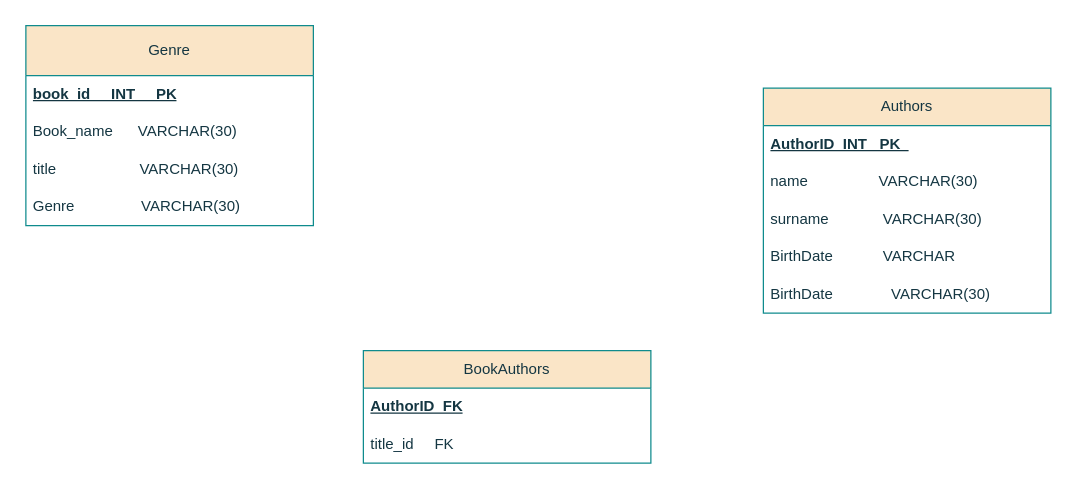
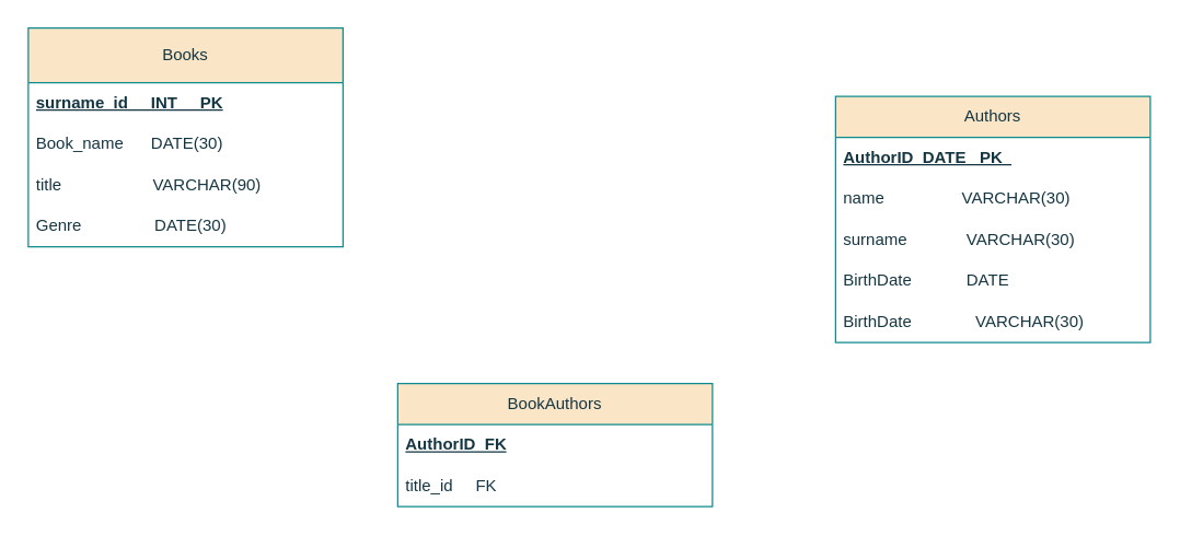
  <mxCell id="0" />
  <mxCell id="1" parent="0" />
- <mxCell id="2" value="Genre" style="swimlane;fontStyle=0;childLayout=stackLayout;horizontal=1;startSize=40;horizontalStack=0;resizeParent=1;resizeParentMax=0;resizeLast=0;collapsible=1;marginBottom=0;whiteSpace=wrap;html=1;labelBackgroundColor=none;fillColor=#FAE5C7;strokeColor=#0F8B8D;fontColor=#143642;" parent="1" vertex="1"><mxGeometry x="20" y="20" width="230" height="160" as="geometry"><mxRectangle x="140" y="100" width="60" height="30" as="alternateBounds" /></mxGeometry></mxCell>
- <mxCell id="3" value="&lt;b&gt;&lt;u&gt;book_id&amp;nbsp; &amp;nbsp; &amp;nbsp;INT&amp;nbsp; &amp;nbsp; &amp;nbsp;PK&lt;/u&gt;&lt;/b&gt;" style="text;strokeColor=none;fillColor=none;align=left;verticalAlign=middle;spacingLeft=4;spacingRight=4;overflow=hidden;points=[[0,0.5],[1,0.5]];portConstraint=eastwest;rotatable=0;whiteSpace=wrap;html=1;labelBackgroundColor=none;fontColor=#143642;" parent="2" vertex="1"><mxGeometry y="40" width="230" height="30" as="geometry" /></mxCell>
- <mxCell id="4" value="Book_name&amp;nbsp; &amp;nbsp; &amp;nbsp; VARCHAR(30)" style="text;strokeColor=none;fillColor=none;align=left;verticalAlign=middle;spacingLeft=4;spacingRight=4;overflow=hidden;points=[[0,0.5],[1,0.5]];portConstraint=eastwest;rotatable=0;whiteSpace=wrap;html=1;labelBackgroundColor=none;fontColor=#143642;shadow=1;" parent="2" vertex="1"><mxGeometry y="70" width="230" height="30" as="geometry" /></mxCell>
- <mxCell id="5" value="title&amp;nbsp; &amp;nbsp; &amp;nbsp; &amp;nbsp; &amp;nbsp; &amp;nbsp; &amp;nbsp; &amp;nbsp; &amp;nbsp; &amp;nbsp; VARCHAR(30)" style="text;strokeColor=none;fillColor=none;align=left;verticalAlign=middle;spacingLeft=4;spacingRight=4;overflow=hidden;points=[[0,0.5],[1,0.5]];portConstraint=eastwest;rotatable=0;whiteSpace=wrap;html=1;labelBackgroundColor=none;fontColor=#143642;shadow=1;" parent="2" vertex="1"><mxGeometry y="100" width="230" height="30" as="geometry" /></mxCell>
- <mxCell id="6" value="Genre&amp;nbsp; &amp;nbsp; &amp;nbsp; &amp;nbsp; &amp;nbsp; &amp;nbsp; &amp;nbsp; &amp;nbsp; VARCHAR(30)" style="text;strokeColor=none;fillColor=none;align=left;verticalAlign=middle;spacingLeft=4;spacingRight=4;overflow=hidden;points=[[0,0.5],[1,0.5]];portConstraint=eastwest;rotatable=0;whiteSpace=wrap;html=1;labelBackgroundColor=none;fontColor=#143642;" parent="2" vertex="1"><mxGeometry y="130" width="230" height="30" as="geometry" /></mxCell>
+ <mxCell id="2" value="Books" style="swimlane;fontStyle=0;childLayout=stackLayout;horizontal=1;startSize=40;horizontalStack=0;resizeParent=1;resizeParentMax=0;resizeLast=0;collapsible=1;marginBottom=0;whiteSpace=wrap;html=1;labelBackgroundColor=none;fillColor=#FAE5C7;strokeColor=#0F8B8D;fontColor=#143642;" parent="1" vertex="1"><mxGeometry x="20" y="20" width="230" height="160" as="geometry"><mxRectangle x="140" y="100" width="60" height="30" as="alternateBounds" /></mxGeometry></mxCell>
+ <mxCell id="3" value="&lt;b&gt;&lt;u&gt;surname_id&amp;nbsp; &amp;nbsp; &amp;nbsp;INT&amp;nbsp; &amp;nbsp; &amp;nbsp;PK&lt;/u&gt;&lt;/b&gt;" style="text;strokeColor=none;fillColor=none;align=left;verticalAlign=middle;spacingLeft=4;spacingRight=4;overflow=hidden;points=[[0,0.5],[1,0.5]];portConstraint=eastwest;rotatable=0;whiteSpace=wrap;html=1;labelBackgroundColor=none;fontColor=#143642;" parent="2" vertex="1"><mxGeometry y="40" width="230" height="30" as="geometry" /></mxCell>
+ <mxCell id="4" value="Book_name&amp;nbsp; &amp;nbsp; &amp;nbsp; DATE(30)" style="text;strokeColor=none;fillColor=none;align=left;verticalAlign=middle;spacingLeft=4;spacingRight=4;overflow=hidden;points=[[0,0.5],[1,0.5]];portConstraint=eastwest;rotatable=0;whiteSpace=wrap;html=1;labelBackgroundColor=none;fontColor=#143642;shadow=1;" parent="2" vertex="1"><mxGeometry y="70" width="230" height="30" as="geometry" /></mxCell>
+ <mxCell id="5" value="title&amp;nbsp; &amp;nbsp; &amp;nbsp; &amp;nbsp; &amp;nbsp; &amp;nbsp; &amp;nbsp; &amp;nbsp; &amp;nbsp; &amp;nbsp; VARCHAR(90)" style="text;strokeColor=none;fillColor=none;align=left;verticalAlign=middle;spacingLeft=4;spacingRight=4;overflow=hidden;points=[[0,0.5],[1,0.5]];portConstraint=eastwest;rotatable=0;whiteSpace=wrap;html=1;labelBackgroundColor=none;fontColor=#143642;shadow=1;" parent="2" vertex="1"><mxGeometry y="100" width="230" height="30" as="geometry" /></mxCell>
+ <mxCell id="6" value="Genre&amp;nbsp; &amp;nbsp; &amp;nbsp; &amp;nbsp; &amp;nbsp; &amp;nbsp; &amp;nbsp; &amp;nbsp; DATE(30)" style="text;strokeColor=none;fillColor=none;align=left;verticalAlign=middle;spacingLeft=4;spacingRight=4;overflow=hidden;points=[[0,0.5],[1,0.5]];portConstraint=eastwest;rotatable=0;whiteSpace=wrap;html=1;labelBackgroundColor=none;fontColor=#143642;" parent="2" vertex="1"><mxGeometry y="130" width="230" height="30" as="geometry" /></mxCell>
  <mxCell id="7" value="Authors" style="swimlane;fontStyle=0;childLayout=stackLayout;horizontal=1;startSize=30;horizontalStack=0;resizeParent=1;resizeParentMax=0;resizeLast=0;collapsible=1;marginBottom=0;whiteSpace=wrap;html=1;labelBackgroundColor=none;fillColor=#FAE5C7;strokeColor=#0F8B8D;fontColor=#143642;" parent="1" vertex="1"><mxGeometry x="610" y="70" width="230" height="180" as="geometry"><mxRectangle x="480" y="80" width="60" height="130" as="alternateBounds" /></mxGeometry></mxCell>
- <mxCell id="8" value="&lt;b&gt;&lt;u&gt;AuthorID&amp;nbsp; INT&amp;nbsp; &amp;nbsp;PK&amp;nbsp;&amp;nbsp;&lt;/u&gt;&lt;/b&gt;" style="text;strokeColor=none;fillColor=none;align=left;verticalAlign=middle;spacingLeft=4;spacingRight=4;overflow=hidden;points=[[0,0.5],[1,0.5]];portConstraint=eastwest;rotatable=0;whiteSpace=wrap;html=1;labelBackgroundColor=none;fontColor=#143642;" parent="7" vertex="1"><mxGeometry y="30" width="230" height="30" as="geometry" /></mxCell>
+ <mxCell id="8" value="&lt;b&gt;&lt;u&gt;AuthorID&amp;nbsp; DATE&amp;nbsp; &amp;nbsp;PK&amp;nbsp;&amp;nbsp;&lt;/u&gt;&lt;/b&gt;" style="text;strokeColor=none;fillColor=none;align=left;verticalAlign=middle;spacingLeft=4;spacingRight=4;overflow=hidden;points=[[0,0.5],[1,0.5]];portConstraint=eastwest;rotatable=0;whiteSpace=wrap;html=1;labelBackgroundColor=none;fontColor=#143642;" parent="7" vertex="1"><mxGeometry y="30" width="230" height="30" as="geometry" /></mxCell>
  <mxCell id="9" value="name&amp;nbsp; &amp;nbsp; &amp;nbsp; &amp;nbsp; &amp;nbsp; &amp;nbsp; &amp;nbsp; &amp;nbsp; &amp;nbsp;VARCHAR(30)" style="text;strokeColor=none;fillColor=none;align=left;verticalAlign=middle;spacingLeft=4;spacingRight=4;overflow=hidden;points=[[0,0.5],[1,0.5]];portConstraint=eastwest;rotatable=0;whiteSpace=wrap;html=1;labelBackgroundColor=none;fontColor=#143642;" parent="7" vertex="1"><mxGeometry y="60" width="230" height="30" as="geometry" /></mxCell>
  <mxCell id="10" value="surname&amp;nbsp; &amp;nbsp; &amp;nbsp; &amp;nbsp; &amp;nbsp; &amp;nbsp; &amp;nbsp;VARCHAR(30)" style="text;strokeColor=none;fillColor=none;align=left;verticalAlign=middle;spacingLeft=4;spacingRight=4;overflow=hidden;points=[[0,0.5],[1,0.5]];portConstraint=eastwest;rotatable=0;whiteSpace=wrap;html=1;labelBackgroundColor=none;fontColor=#143642;" parent="7" vertex="1"><mxGeometry y="90" width="230" height="30" as="geometry" /></mxCell>
- <mxCell id="11" value="BirthDate&amp;nbsp; &amp;nbsp; &amp;nbsp; &amp;nbsp; &amp;nbsp; &amp;nbsp; VARCHAR" style="text;strokeColor=none;fillColor=none;align=left;verticalAlign=middle;spacingLeft=4;spacingRight=4;overflow=hidden;points=[[0,0.5],[1,0.5]];portConstraint=eastwest;rotatable=0;whiteSpace=wrap;html=1;labelBackgroundColor=none;fontColor=#143642;" parent="7" vertex="1"><mxGeometry y="120" width="230" height="30" as="geometry" /></mxCell>
+ <mxCell id="11" value="BirthDate&amp;nbsp; &amp;nbsp; &amp;nbsp; &amp;nbsp; &amp;nbsp; &amp;nbsp; DATE" style="text;strokeColor=none;fillColor=none;align=left;verticalAlign=middle;spacingLeft=4;spacingRight=4;overflow=hidden;points=[[0,0.5],[1,0.5]];portConstraint=eastwest;rotatable=0;whiteSpace=wrap;html=1;labelBackgroundColor=none;fontColor=#143642;" parent="7" vertex="1"><mxGeometry y="120" width="230" height="30" as="geometry" /></mxCell>
  <mxCell id="12" value="BirthDate&amp;nbsp; &amp;nbsp; &amp;nbsp; &amp;nbsp; &amp;nbsp; &amp;nbsp; &amp;nbsp; VARCHAR(30)" style="text;strokeColor=none;fillColor=none;align=left;verticalAlign=middle;spacingLeft=4;spacingRight=4;overflow=hidden;points=[[0,0.5],[1,0.5]];portConstraint=eastwest;rotatable=0;whiteSpace=wrap;html=1;labelBackgroundColor=none;fontColor=#143642;" parent="7" vertex="1"><mxGeometry y="150" width="230" height="30" as="geometry" /></mxCell>
  <mxCell id="13" value="BookAuthors" style="swimlane;fontStyle=0;childLayout=stackLayout;horizontal=1;startSize=30;horizontalStack=0;resizeParent=1;resizeParentMax=0;resizeLast=0;collapsible=1;marginBottom=0;whiteSpace=wrap;html=1;labelBackgroundColor=none;fillColor=#FAE5C7;strokeColor=#0F8B8D;fontColor=#143642;" parent="1" vertex="1"><mxGeometry x="290" y="280" width="230" height="90" as="geometry"><mxRectangle x="480" y="80" width="60" height="130" as="alternateBounds" /></mxGeometry></mxCell>
  <mxCell id="14" value="&lt;b&gt;&lt;u&gt;AuthorID&amp;nbsp; FK&lt;/u&gt;&lt;/b&gt;" style="text;strokeColor=none;fillColor=none;align=left;verticalAlign=middle;spacingLeft=4;spacingRight=4;overflow=hidden;points=[[0,0.5],[1,0.5]];portConstraint=eastwest;rotatable=0;whiteSpace=wrap;html=1;labelBackgroundColor=none;fontColor=#143642;" parent="13" vertex="1"><mxGeometry y="30" width="230" height="30" as="geometry" /></mxCell>
  <mxCell id="15" value="title_id&amp;nbsp; &amp;nbsp; &amp;nbsp;FK" style="text;strokeColor=none;fillColor=none;align=left;verticalAlign=middle;spacingLeft=4;spacingRight=4;overflow=hidden;points=[[0,0.5],[1,0.5]];portConstraint=eastwest;rotatable=0;whiteSpace=wrap;html=1;labelBackgroundColor=none;fontColor=#143642;" parent="13" vertex="1"><mxGeometry y="60" width="230" height="30" as="geometry" /></mxCell>
